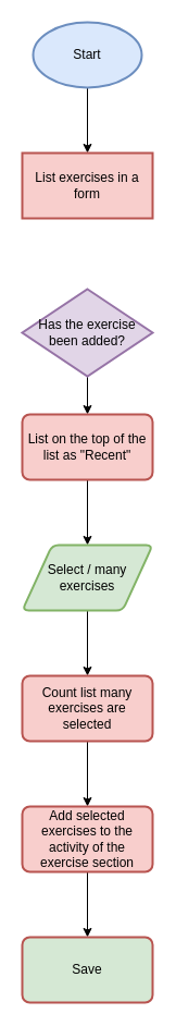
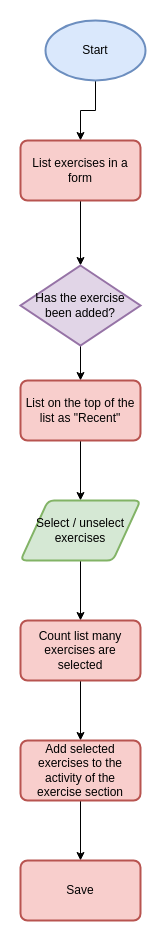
  <mxCell id="0" />
  <mxCell id="1" parent="0" />
  <mxCell id="2" value="" style="edgeStyle=orthogonalEdgeStyle;rounded=0;orthogonalLoop=1;jettySize=auto;html=1;" edge="1" parent="1" source="3" target="5"><mxGeometry relative="1" as="geometry" /></mxCell>
- <mxCell id="3" value="Start" style="strokeWidth=2;html=1;shape=mxgraph.flowchart.start_1;whiteSpace=wrap;fillColor=#dae8fc;strokeColor=#6c8ebf;" vertex="1" parent="1"><mxGeometry x="30" y="20" width="100" height="60" as="geometry" /></mxCell>
- <mxCell id="5" value="List exercises in a form" style="whiteSpace=wrap;html=1;absoluteArcSize=1;arcSize=14;strokeWidth=2;fillColor=#f8cecc;strokeColor=#b85450;rounded=0;" vertex="1" parent="1"><mxGeometry x="20" y="140" width="120" height="60" as="geometry" /></mxCell>
+ <mxCell id="3" value="Start" style="strokeWidth=2;html=1;shape=mxgraph.flowchart.start_1;whiteSpace=wrap;fillColor=#dae8fc;strokeColor=#6c8ebf;" vertex="1" parent="1"><mxGeometry x="45" y="20" width="100" height="60" as="geometry" /></mxCell>
+ <mxCell id="4" value="" style="edgeStyle=orthogonalEdgeStyle;rounded=0;orthogonalLoop=1;jettySize=auto;html=1;" edge="1" parent="1" source="5" target="7"><mxGeometry relative="1" as="geometry" /></mxCell>
+ <mxCell id="5" value="List exercises in a form" style="rounded=1;whiteSpace=wrap;html=1;absoluteArcSize=1;arcSize=14;strokeWidth=2;fillColor=#f8cecc;strokeColor=#b85450;" vertex="1" parent="1"><mxGeometry x="20" y="140" width="120" height="60" as="geometry" /></mxCell>
  <mxCell id="6" value="" style="edgeStyle=orthogonalEdgeStyle;rounded=0;orthogonalLoop=1;jettySize=auto;html=1;" edge="1" parent="1" source="7" target="9"><mxGeometry relative="1" as="geometry" /></mxCell>
  <mxCell id="7" value="Has the exercise been added?" style="strokeWidth=2;html=1;shape=mxgraph.flowchart.decision;whiteSpace=wrap;fillColor=#e1d5e7;strokeColor=#9673a6;" vertex="1" parent="1"><mxGeometry x="20" y="265" width="120" height="80" as="geometry" /></mxCell>
  <mxCell id="8" value="" style="edgeStyle=orthogonalEdgeStyle;rounded=0;orthogonalLoop=1;jettySize=auto;html=1;" edge="1" parent="1" source="9" target="11"><mxGeometry relative="1" as="geometry" /></mxCell>
  <mxCell id="9" value="List on the top of the list as &quot;Recent&quot;" style="rounded=1;whiteSpace=wrap;html=1;absoluteArcSize=1;arcSize=14;strokeWidth=2;fillColor=#f8cecc;strokeColor=#b85450;" vertex="1" parent="1"><mxGeometry x="20" y="380" width="120" height="60" as="geometry" /></mxCell>
  <mxCell id="10" value="" style="edgeStyle=orthogonalEdgeStyle;rounded=0;orthogonalLoop=1;jettySize=auto;html=1;" edge="1" parent="1" source="11" target="13"><mxGeometry relative="1" as="geometry" /></mxCell>
- <mxCell id="11" value="Select / many exercises" style="shape=parallelogram;html=1;strokeWidth=2;perimeter=parallelogramPerimeter;whiteSpace=wrap;rounded=1;arcSize=12;size=0.23;fillColor=#d5e8d4;strokeColor=#82b366;" vertex="1" parent="1"><mxGeometry x="20" y="500" width="120" height="60" as="geometry" /></mxCell>
+ <mxCell id="11" value="Select / unselect exercises" style="shape=parallelogram;html=1;strokeWidth=2;perimeter=parallelogramPerimeter;whiteSpace=wrap;rounded=1;arcSize=12;size=0.23;fillColor=#d5e8d4;strokeColor=#82b366;" vertex="1" parent="1"><mxGeometry x="20" y="500" width="120" height="60" as="geometry" /></mxCell>
  <mxCell id="12" value="" style="edgeStyle=orthogonalEdgeStyle;rounded=0;orthogonalLoop=1;jettySize=auto;html=1;" edge="1" parent="1" source="13" target="15"><mxGeometry relative="1" as="geometry" /></mxCell>
  <mxCell id="13" value="Count list many exercises are selected" style="rounded=1;whiteSpace=wrap;html=1;absoluteArcSize=1;arcSize=14;strokeWidth=2;fillColor=#f8cecc;strokeColor=#b85450;" vertex="1" parent="1"><mxGeometry x="20" y="620" width="120" height="60" as="geometry" /></mxCell>
  <mxCell id="14" value="" style="edgeStyle=orthogonalEdgeStyle;rounded=0;orthogonalLoop=1;jettySize=auto;html=1;" edge="1" parent="1" source="15" target="16"><mxGeometry relative="1" as="geometry" /></mxCell>
  <mxCell id="15" value="Add selected exercises to the activity of the exercise section" style="rounded=1;whiteSpace=wrap;html=1;absoluteArcSize=1;arcSize=14;strokeWidth=2;fillColor=#f8cecc;strokeColor=#b85450;" vertex="1" parent="1"><mxGeometry x="20" y="740" width="120" height="60" as="geometry" /></mxCell>
- <mxCell id="16" value="Save" style="rounded=1;whiteSpace=wrap;html=1;absoluteArcSize=1;arcSize=14;strokeWidth=2;fillColor=#d5e8d4;strokeColor=#b85450;" vertex="1" parent="1"><mxGeometry x="20" y="860" width="120" height="60" as="geometry" /></mxCell>
+ <mxCell id="16" value="Save" style="rounded=1;whiteSpace=wrap;html=1;absoluteArcSize=1;arcSize=14;strokeWidth=2;fillColor=#f8cecc;strokeColor=#b85450;" vertex="1" parent="1"><mxGeometry x="20" y="860" width="120" height="60" as="geometry" /></mxCell>
